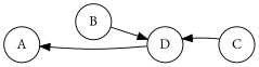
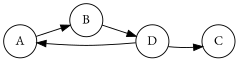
  digraph {
    fontname="EB Garamond"
    rankdir=LR
    node [fontname="EB Garamond" shape=circle]
    edge [fontname="EB Garamond"]
    A
    B
    D
    C
+   A -> B
    B -> D
    D -> A
-   C -> D
+   D -> C
  }
